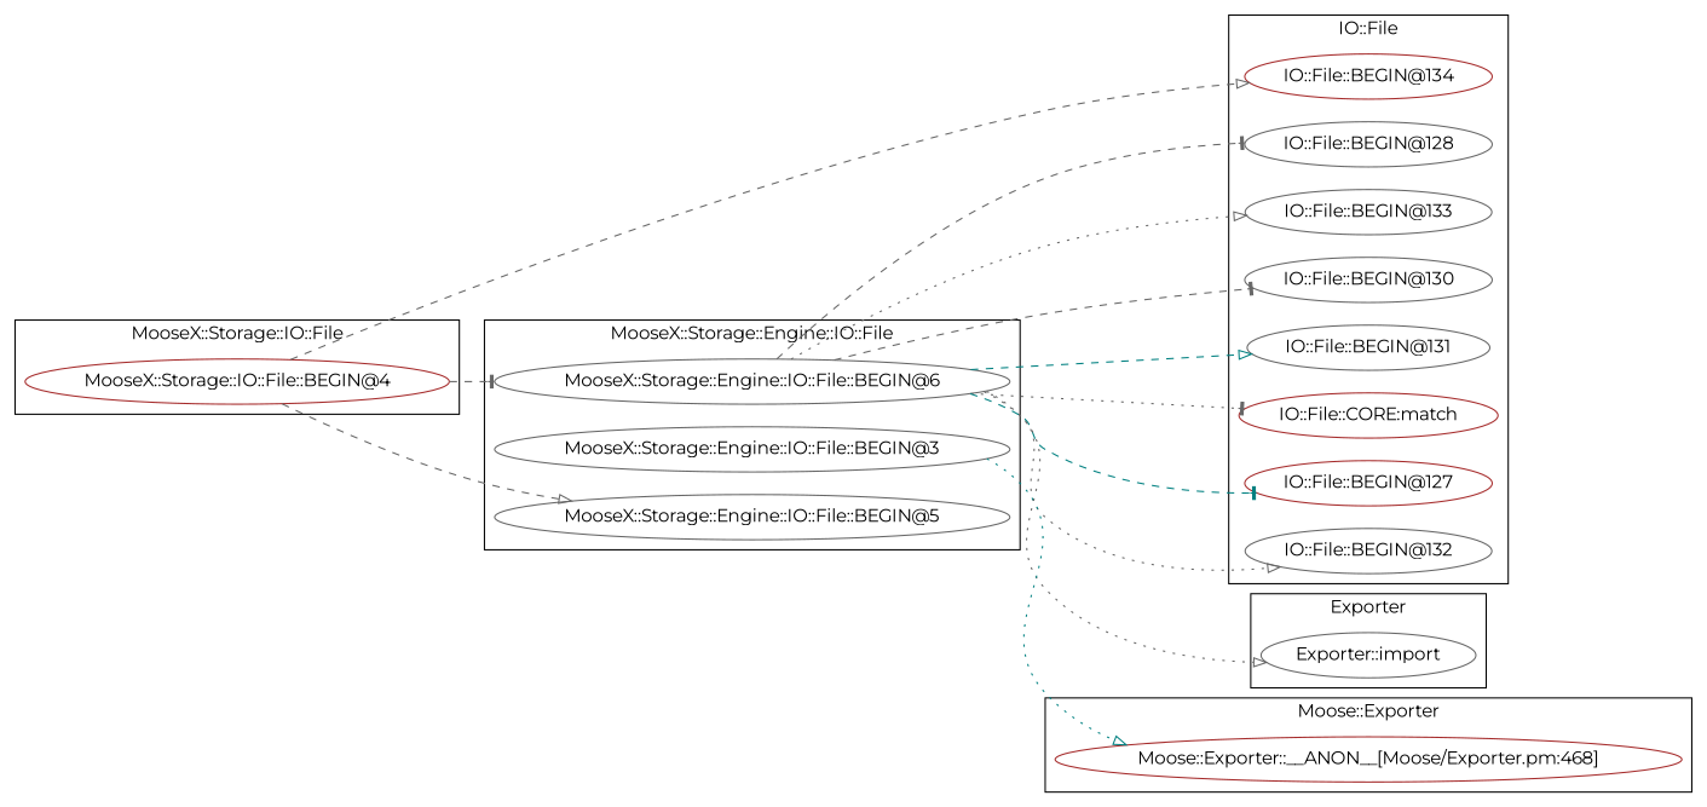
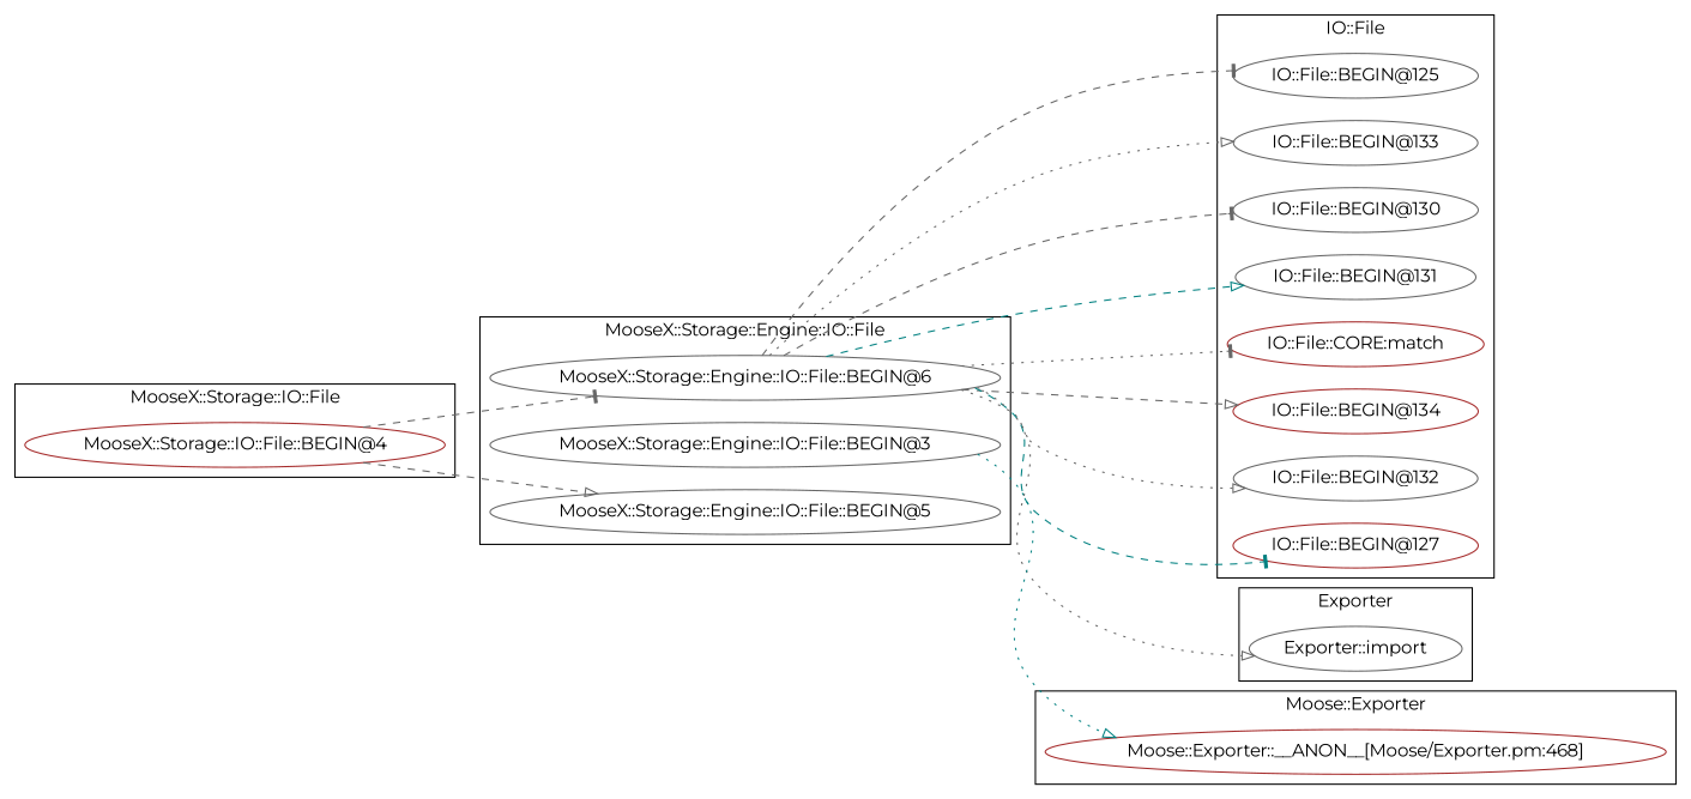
  digraph {
    fontname=Montserrat
    rankdir=LR
    node [color=gray40 fontname=Montserrat]
    edge [arrowhead=onormal color=gray40 fontname=Montserrat style=dashed]
    "MooseX::Storage::IO::File::BEGIN@4" [color=brown]
    "Moose::Exporter::__ANON__[Moose/Exporter.pm:468]" [color=brown]
-   "IO::File::BEGIN@128"
+   "IO::File::BEGIN@128" [label="IO::File::BEGIN@125"]
    "IO::File::BEGIN@133"
    "IO::File::BEGIN@130"
    "IO::File::BEGIN@131"
    "IO::File::CORE:match" [color=brown]
    "IO::File::BEGIN@134" [color=brown]
    "IO::File::BEGIN@132"
    "IO::File::BEGIN@127" [color=brown]
    "MooseX::Storage::Engine::IO::File::BEGIN@6"
    "MooseX::Storage::Engine::IO::File::BEGIN@3"
    "MooseX::Storage::Engine::IO::File::BEGIN@5"
    "Exporter::import"
    subgraph cluster_1 {
      label="MooseX::Storage::IO::File"
      "MooseX::Storage::IO::File::BEGIN@4"
    }
    subgraph cluster_2 {
      label="Moose::Exporter"
      "Moose::Exporter::__ANON__[Moose/Exporter.pm:468]"
    }
    subgraph cluster_3 {
      label="IO::File"
      "IO::File::BEGIN@128"
      "IO::File::BEGIN@133"
      "IO::File::BEGIN@130"
      "IO::File::BEGIN@131"
      "IO::File::CORE:match"
      "IO::File::BEGIN@134"
      "IO::File::BEGIN@132"
      "IO::File::BEGIN@127"
    }
    subgraph cluster_4 {
      label="MooseX::Storage::Engine::IO::File"
      "MooseX::Storage::Engine::IO::File::BEGIN@6"
      "MooseX::Storage::Engine::IO::File::BEGIN@3"
      "MooseX::Storage::Engine::IO::File::BEGIN@5"
    }
    subgraph cluster_5 {
      label=Exporter
      "Exporter::import"
    }
    "MooseX::Storage::IO::File::BEGIN@4" -> "MooseX::Storage::Engine::IO::File::BEGIN@6" [arrowhead=tee]
    "MooseX::Storage::IO::File::BEGIN@4" -> "MooseX::Storage::Engine::IO::File::BEGIN@5"
    "MooseX::Storage::Engine::IO::File::BEGIN@6" -> "IO::File::BEGIN@128" [arrowhead=tee]
    "MooseX::Storage::Engine::IO::File::BEGIN@6" -> "IO::File::BEGIN@133" [style=dotted]
    "MooseX::Storage::Engine::IO::File::BEGIN@6" -> "IO::File::BEGIN@130" [arrowhead=tee]
    "MooseX::Storage::Engine::IO::File::BEGIN@6" -> "IO::File::BEGIN@131" [color=teal]
    "MooseX::Storage::Engine::IO::File::BEGIN@6" -> "IO::File::CORE:match" [arrowhead=tee style=dotted]
-   "MooseX::Storage::IO::File::BEGIN@4" -> "IO::File::BEGIN@134"
+   "MooseX::Storage::Engine::IO::File::BEGIN@6" -> "IO::File::BEGIN@134"
    "MooseX::Storage::Engine::IO::File::BEGIN@6" -> "IO::File::BEGIN@132" [style=dotted]
    "MooseX::Storage::Engine::IO::File::BEGIN@6" -> "IO::File::BEGIN@127" [arrowhead=tee color=teal]
    "MooseX::Storage::Engine::IO::File::BEGIN@6" -> "Exporter::import" [style=dotted]
    "MooseX::Storage::Engine::IO::File::BEGIN@3" -> "Moose::Exporter::__ANON__[Moose/Exporter.pm:468]" [color=teal style=dotted]
  }
